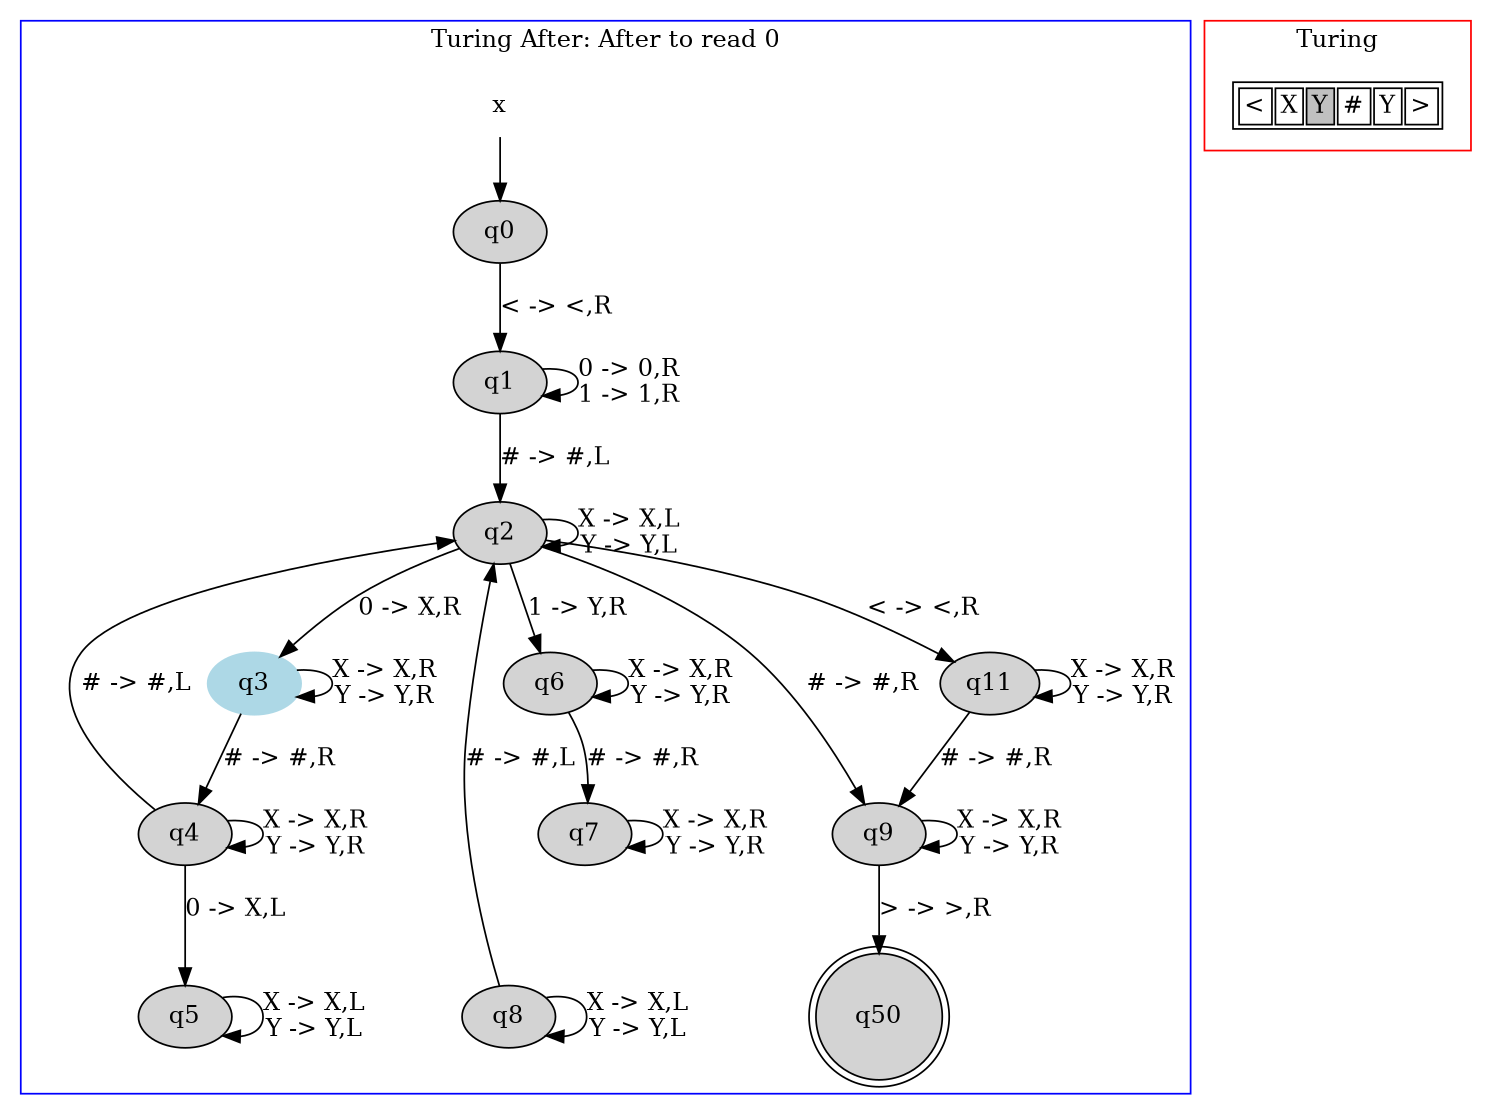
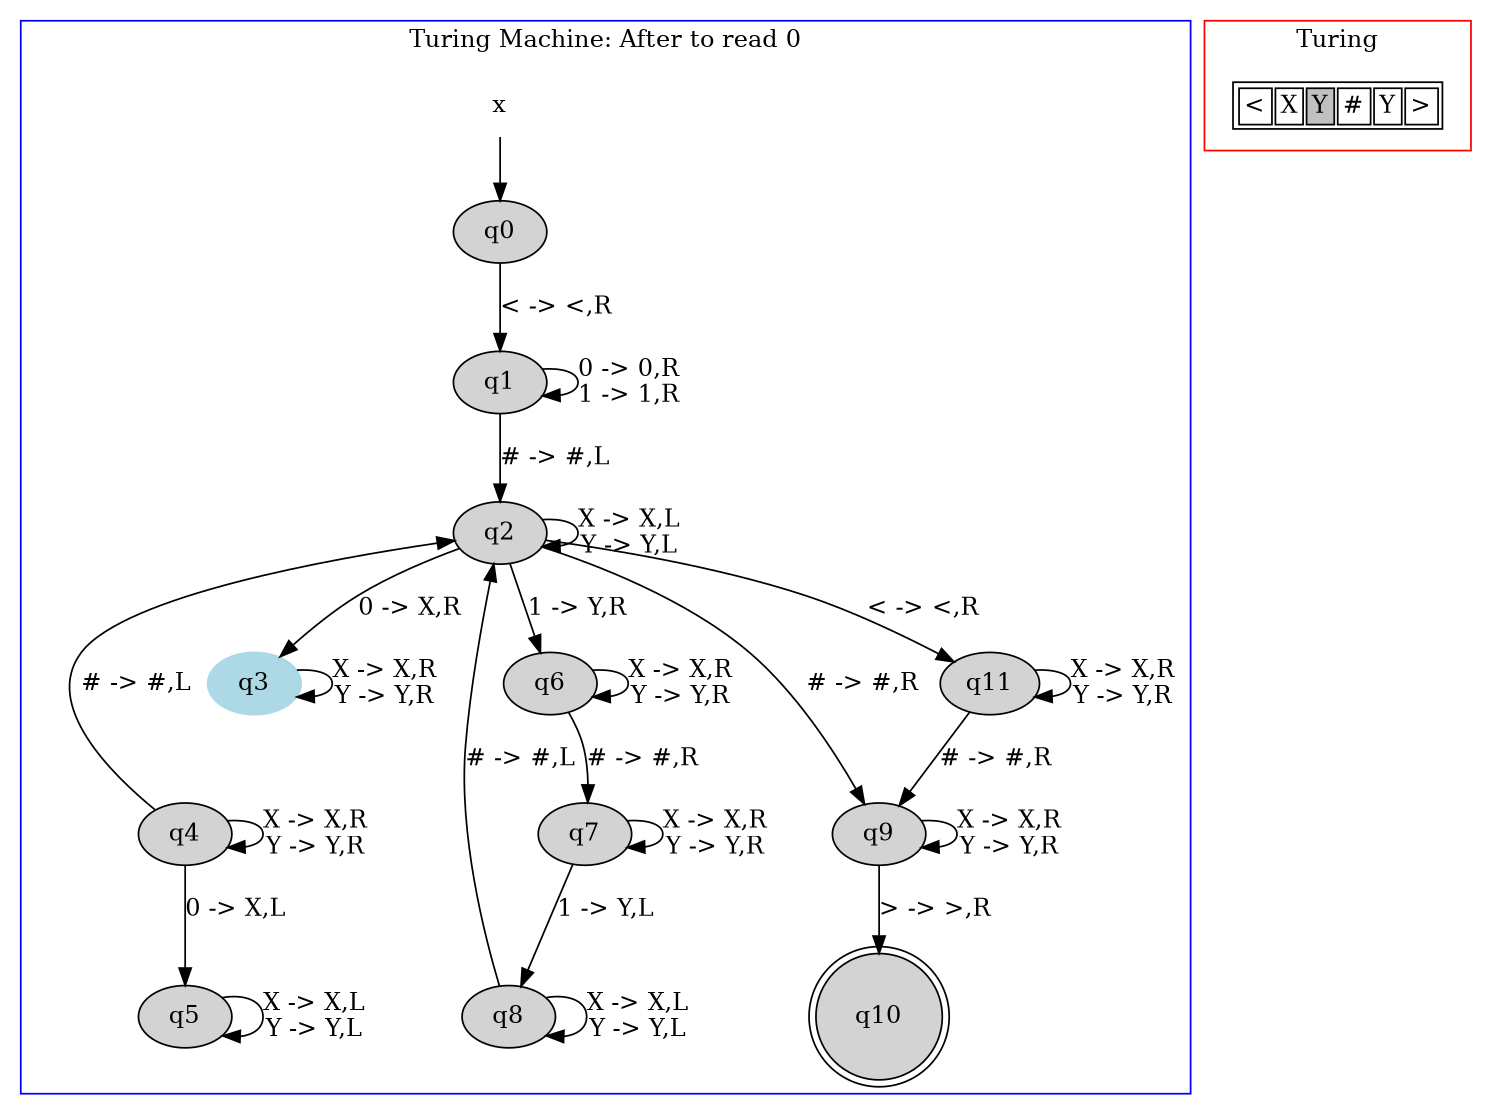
  digraph {
    node [style=filled]
    q0
    q1
    q2
    q3 [color=lightblue]
    q6
    q9
    q11
    q4
    q5
    q7
    q8
-   q10 [shape=doublecircle label=q50]
+   q10 [shape=doublecircle]
    x [color=white]
    n14 [label=<<TABLE> <TR> <TD><FONT>&lt;</FONT></TD> <TD><FONT>X</FONT></TD> <TD BGCOLOR="gray"><FONT>Y</FONT></TD> <TD><FONT>#</FONT></TD> <TD><FONT>Y</FONT></TD> <TD><FONT>&gt;</FONT></TD> </TR> </TABLE>> shape=plaintext style=""]
    subgraph cluster_1 {
      color=blue
-     label="Turing After: After to read 0"
+     label="Turing Machine: After to read 0"
      q0
      q1
      q2
      q3
      q6
      q9
      q11
      q4
      q5
      q7
      q8
      q10
      x
    }
    subgraph cluster_2 {
      color=red
      label=Turing
      n14
    }
    q0 -> q1 [label="< -> <,R"]
    q1 -> q1 [label="0 -> 0,R\n1 -> 1,R"]
    q1 -> q2 [label="# -> #,L"]
    q2 -> q2 [label="X -> X,L\nY -> Y,L"]
    q2 -> q3 [label="0 -> X,R"]
    q2 -> q6 [label="1 -> Y,R"]
    q2 -> q9 [label="# -> #,R"]
    q2 -> q11 [label="< -> <,R"]
    q3 -> q3 [label="X -> X,R\nY -> Y,R"]
-   q3 -> q4 [label="# -> #,R"]
    q6 -> q6 [label="X -> X,R\nY -> Y,R"]
    q6 -> q7 [label="# -> #,R"]
    q9 -> q9 [label="X -> X,R\nY -> Y,R"]
    q9 -> q10 [label="> -> >,R"]
    q11 -> q9 [label="# -> #,R"]
    q11 -> q11 [label="X -> X,R\nY -> Y,R"]
    q4 -> q2 [label="# -> #,L"]
    q4 -> q4 [label="X -> X,R\nY -> Y,R"]
    q4 -> q5 [label="0 -> X,L"]
    q5 -> q5 [label="X -> X,L\nY -> Y,L"]
    q7 -> q7 [label="X -> X,R\nY -> Y,R"]
+   q7 -> q8 [label="1 -> Y,L"]
    q8 -> q2 [label="# -> #,L"]
    q8 -> q8 [label="X -> X,L\nY -> Y,L"]
    x -> q0
  }
